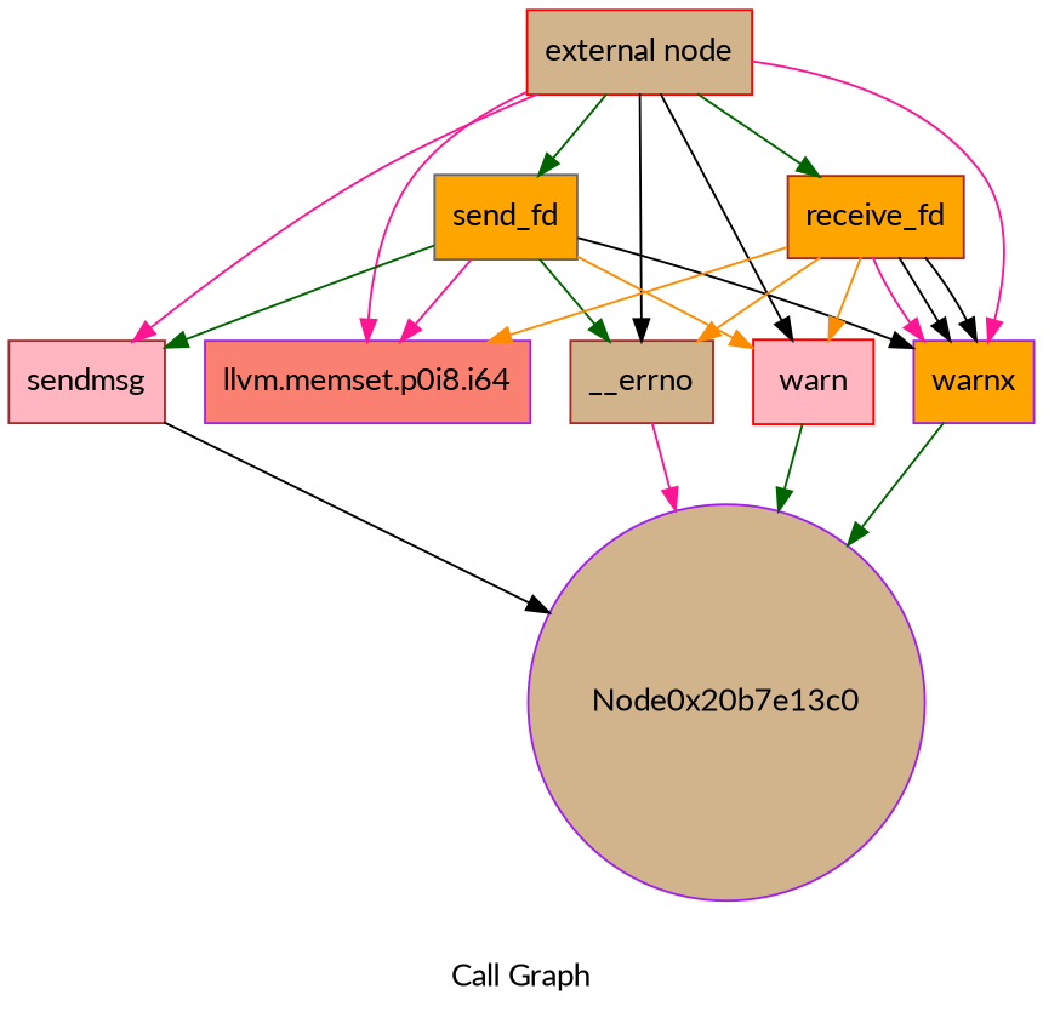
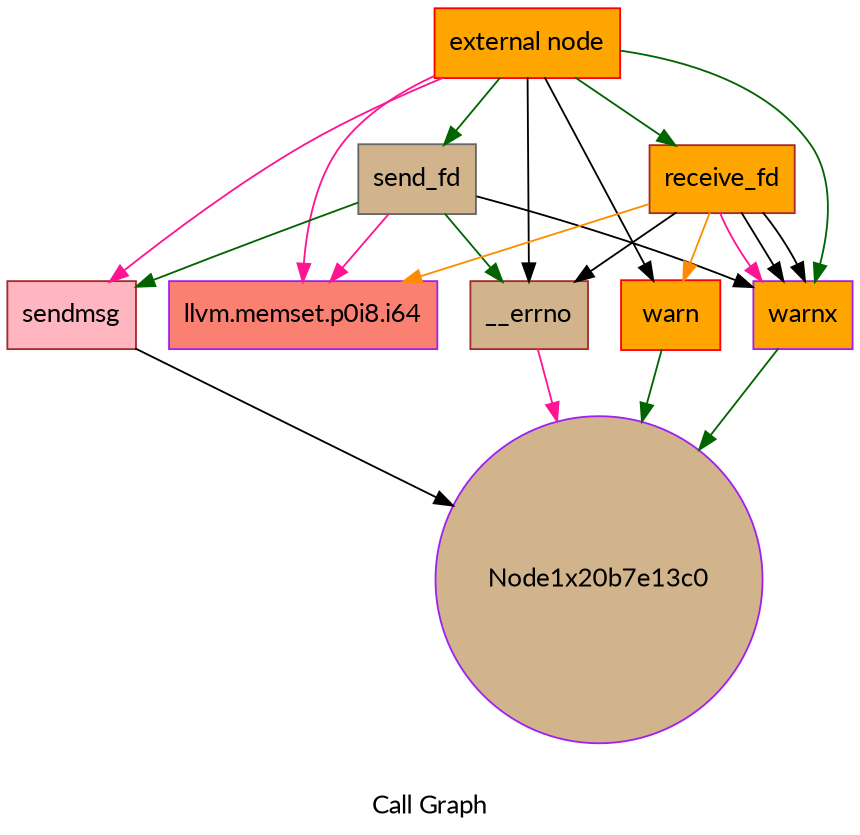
  digraph {
    fontname=Lato
    label="Call Graph"
    node [color=purple fillcolor=orange fontname=Lato shape=record style=filled]
    edge [color=black fontname=Lato]
-   n1 [color=red fillcolor=tan label="{external node}"]
-   n2 [color=gray40 label="{send_fd}"]
+   n1 [color=red label="{external node}"]
+   n2 [color=gray40 fillcolor=tan label="{send_fd}"]
    n3 [fillcolor=salmon label="{llvm.memset.p0i8.i64}"]
    n4 [color=brown fillcolor=tan label="{__errno}"]
    n5 [color=brown fillcolor=lightpink label="{sendmsg}"]
-   n6 [color=red fillcolor=lightpink label="{warn}"]
+   n6 [color=red label="{warn}"]
    n7 [label="{warnx}"]
    n8 [color=brown label="{receive_fd}"]
-   Node0x20b7e13c0 [fillcolor=tan shape=circle]
+   Node0x20b7e13c0 [fillcolor=tan shape=circle label=Node1x20b7e13c0]
    n1 -> n2 [color=darkgreen]
    n1 -> n3 [color=deeppink]
    n1 -> n4
    n1 -> n5 [color=deeppink]
    n1 -> n6
-   n1 -> n7 [color=deeppink]
+   n1 -> n7 [color=darkgreen]
    n1 -> n8 [color=darkgreen]
    n2 -> n3 [color=deeppink]
    n2 -> n4 [color=darkgreen]
    n2 -> n5 [color=darkgreen]
-   n2 -> n6 [color=darkorange]
    n2 -> n7
    n4 -> Node0x20b7e13c0 [color=deeppink]
    n5 -> Node0x20b7e13c0
    n6 -> Node0x20b7e13c0 [color=darkgreen]
    n7 -> Node0x20b7e13c0 [color=darkgreen]
    n8 -> n3 [color=darkorange]
-   n8 -> n4 [color=darkorange]
+   n8 -> n4
    n8 -> n6 [color=darkorange]
    n8 -> n7 [color=deeppink]
    n8 -> n7
    n8 -> n7
  }
